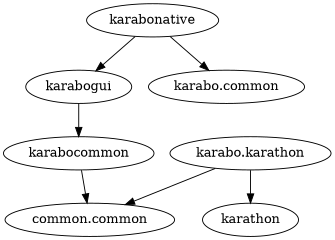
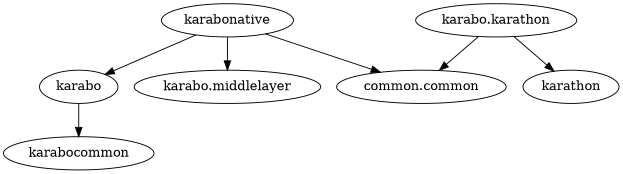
  digraph {
-   karabogui
+   karabogui [label=karabo]
    karabocommon
    n3 [label="common.common"]
    karabonative
-   "karabo.middlelayer" [label="karabo.common"]
+   "karabo.middlelayer"
    n6 [label="karabo.karathon"]
    karathon
    karabogui -> karabocommon
-   karabocommon -> n3
+   karabonative -> n3
    karabonative -> karabogui
    karabonative -> "karabo.middlelayer"
    n6 -> n3
    n6 -> karathon
  }
